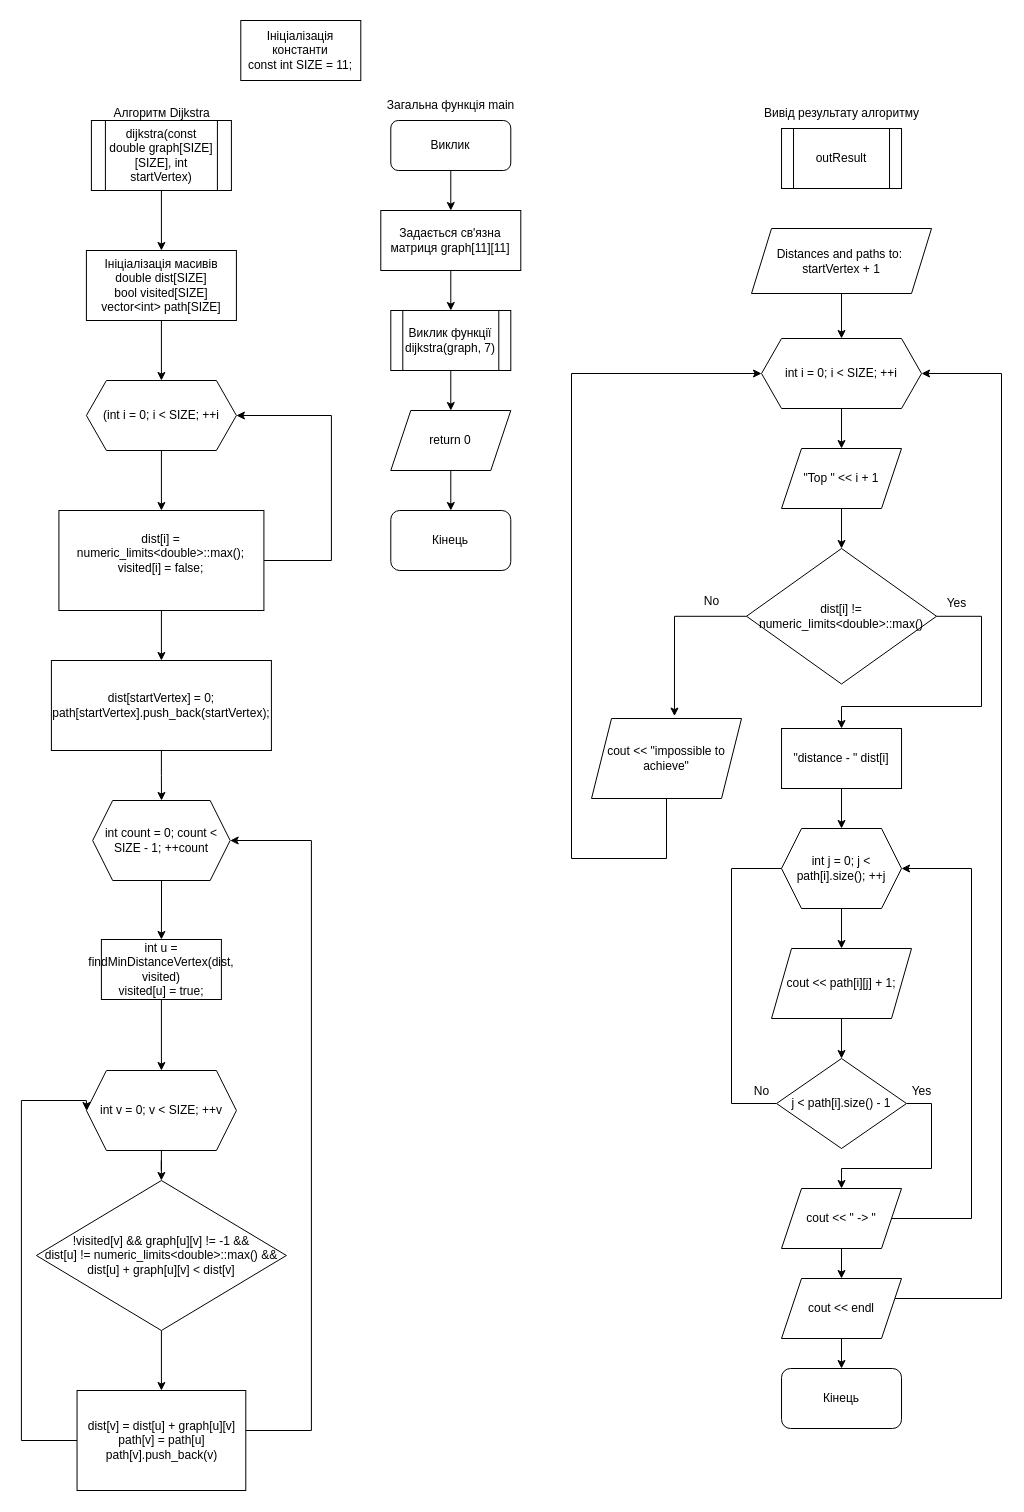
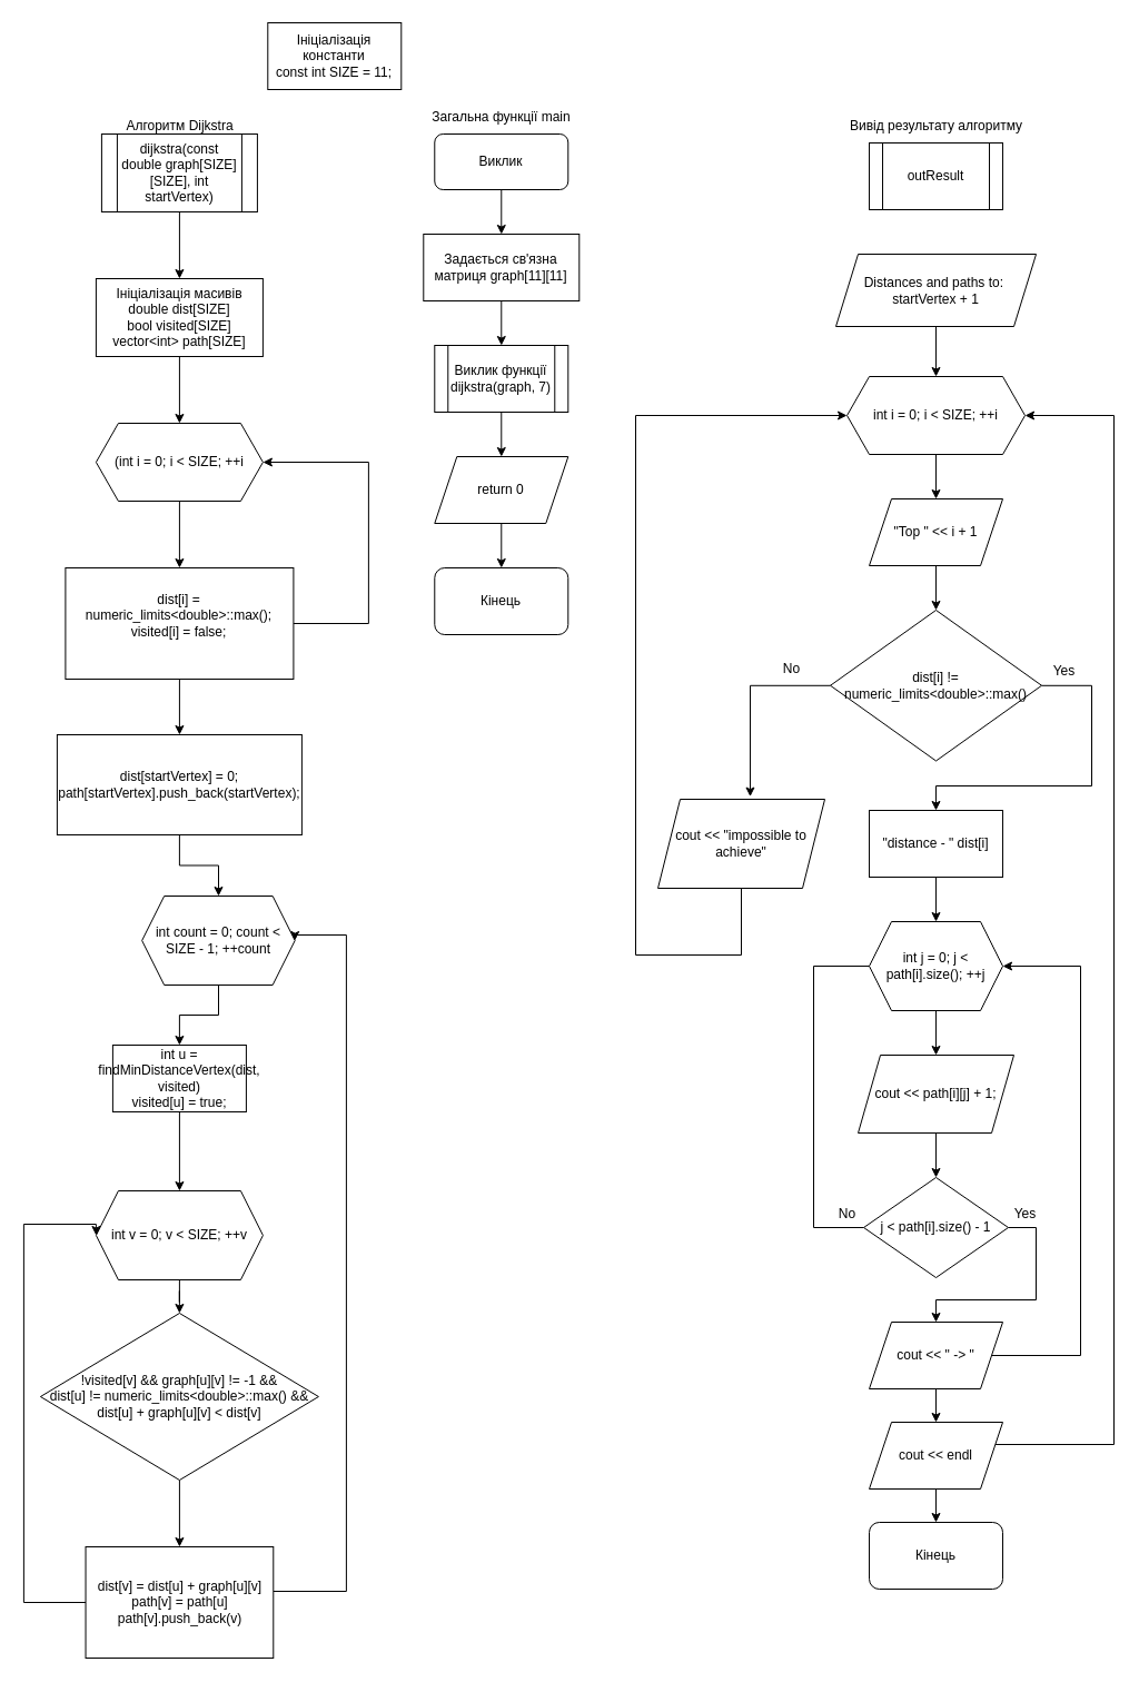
  <mxCell id="0" />
  <mxCell id="1" parent="0" />
  <mxCell id="2" value="" style="edgeStyle=orthogonalEdgeStyle;rounded=0;orthogonalLoop=1;jettySize=auto;html=1;" edge="1" parent="1" source="3" target="5"><mxGeometry relative="1" as="geometry" /></mxCell>
  <mxCell id="3" value="Виклик" style="rounded=1;whiteSpace=wrap;html=1;" vertex="1" parent="1"><mxGeometry x="390.29" y="120" width="120" height="50" as="geometry" /></mxCell>
  <mxCell id="4" value="" style="edgeStyle=orthogonalEdgeStyle;rounded=0;orthogonalLoop=1;jettySize=auto;html=1;" edge="1" parent="1" source="5" target="7"><mxGeometry relative="1" as="geometry" /></mxCell>
  <mxCell id="5" value="Задається св'язна матриця graph[11][11]" style="rounded=0;whiteSpace=wrap;html=1;" vertex="1" parent="1"><mxGeometry x="380.29" y="210" width="140" height="60" as="geometry" /></mxCell>
  <mxCell id="6" value="" style="edgeStyle=orthogonalEdgeStyle;rounded=0;orthogonalLoop=1;jettySize=auto;html=1;" edge="1" parent="1" source="7" target="9"><mxGeometry relative="1" as="geometry" /></mxCell>
  <mxCell id="7" value="Виклик функції&lt;br&gt;dijkstra(graph, 7)" style="shape=process;whiteSpace=wrap;html=1;backgroundOutline=1;" vertex="1" parent="1"><mxGeometry x="390.29" y="310" width="120" height="60" as="geometry" /></mxCell>
  <mxCell id="8" value="" style="edgeStyle=orthogonalEdgeStyle;rounded=0;orthogonalLoop=1;jettySize=auto;html=1;" edge="1" parent="1" source="9" target="10"><mxGeometry relative="1" as="geometry" /></mxCell>
  <mxCell id="9" value="return 0" style="shape=parallelogram;perimeter=parallelogramPerimeter;whiteSpace=wrap;html=1;fixedSize=1;" vertex="1" parent="1"><mxGeometry x="390.29" y="410" width="120" height="60" as="geometry" /></mxCell>
  <mxCell id="10" value="Кінець" style="rounded=1;whiteSpace=wrap;html=1;" vertex="1" parent="1"><mxGeometry x="390.29" y="510" width="120" height="60" as="geometry" /></mxCell>
  <mxCell id="11" value="" style="edgeStyle=orthogonalEdgeStyle;rounded=0;orthogonalLoop=1;jettySize=auto;html=1;" edge="1" parent="1" source="12" target="15"><mxGeometry relative="1" as="geometry" /></mxCell>
  <mxCell id="12" value="dijkstra(const double graph[SIZE][SIZE], int startVertex)" style="shape=process;whiteSpace=wrap;html=1;backgroundOutline=1;" vertex="1" parent="1"><mxGeometry x="90.91" y="120" width="140" height="70" as="geometry" /></mxCell>
  <mxCell id="13" value="Алгоритм Dijkstra" style="text;html=1;align=center;verticalAlign=middle;resizable=0;points=[];autosize=1;strokeColor=none;fillColor=none;" vertex="1" parent="1"><mxGeometry x="100.91" y="98" width="120" height="30" as="geometry" /></mxCell>
  <mxCell id="14" value="" style="edgeStyle=orthogonalEdgeStyle;rounded=0;orthogonalLoop=1;jettySize=auto;html=1;" edge="1" parent="1" source="15" target="18"><mxGeometry relative="1" as="geometry" /></mxCell>
  <mxCell id="15" value="Ініціалізація масивів&lt;br&gt;double dist[SIZE]&lt;br&gt;bool visited[SIZE]&lt;br&gt;vector&amp;lt;int&amp;gt; path[SIZE]" style="rounded=0;whiteSpace=wrap;html=1;" vertex="1" parent="1"><mxGeometry x="85.91" y="250" width="150" height="70" as="geometry" /></mxCell>
  <mxCell id="16" value="Ініціалізація константи&lt;br&gt;const int SIZE = 11;" style="whiteSpace=wrap;html=1;" vertex="1" parent="1"><mxGeometry x="240.29" y="20" width="120" height="60" as="geometry" /></mxCell>
  <mxCell id="17" value="" style="edgeStyle=orthogonalEdgeStyle;rounded=0;orthogonalLoop=1;jettySize=auto;html=1;" edge="1" parent="1" source="18" target="21"><mxGeometry relative="1" as="geometry" /></mxCell>
  <mxCell id="18" value="(int i = 0; i &amp;lt; SIZE; ++i" style="shape=hexagon;perimeter=hexagonPerimeter2;whiteSpace=wrap;html=1;fixedSize=1;" vertex="1" parent="1"><mxGeometry x="85.91" y="380" width="150" height="70" as="geometry" /></mxCell>
  <mxCell id="19" style="edgeStyle=orthogonalEdgeStyle;rounded=0;orthogonalLoop=1;jettySize=auto;html=1;entryX=1;entryY=0.5;entryDx=0;entryDy=0;" edge="1" parent="1" source="21" target="18"><mxGeometry relative="1" as="geometry"><Array as="points"><mxPoint x="330.91" y="560" /><mxPoint x="330.91" y="415" /></Array></mxGeometry></mxCell>
  <mxCell id="20" value="" style="edgeStyle=orthogonalEdgeStyle;rounded=0;orthogonalLoop=1;jettySize=auto;html=1;" edge="1" parent="1" source="21" target="23"><mxGeometry relative="1" as="geometry" /></mxCell>
  <mxCell id="21" value="dist[i] = numeric_limits&amp;lt;double&amp;gt;::max();&lt;br&gt;visited[i] = false;&lt;br&gt;&lt;div&gt;&lt;br&gt;&lt;/div&gt;" style="rounded=0;whiteSpace=wrap;html=1;" vertex="1" parent="1"><mxGeometry x="58.41" y="510" width="205" height="100" as="geometry" /></mxCell>
  <mxCell id="22" value="" style="edgeStyle=orthogonalEdgeStyle;rounded=0;orthogonalLoop=1;jettySize=auto;html=1;" edge="1" parent="1" source="23" target="25"><mxGeometry relative="1" as="geometry" /></mxCell>
  <mxCell id="23" value="dist[startVertex] = 0;&lt;br&gt;path[startVertex].push_back(startVertex);" style="rounded=0;whiteSpace=wrap;html=1;" vertex="1" parent="1"><mxGeometry x="50.91" y="660" width="220" height="90" as="geometry" /></mxCell>
  <mxCell id="24" value="" style="edgeStyle=orthogonalEdgeStyle;rounded=0;orthogonalLoop=1;jettySize=auto;html=1;" edge="1" parent="1" source="25" target="27"><mxGeometry relative="1" as="geometry" /></mxCell>
- <mxCell id="25" value="int count = 0; count &amp;lt; SIZE - 1; ++count" style="shape=hexagon;perimeter=hexagonPerimeter2;whiteSpace=wrap;html=1;fixedSize=1;" vertex="1" parent="1"><mxGeometry x="92.16" y="800" width="137.5" height="80" as="geometry" /></mxCell>
+ <mxCell id="25" value="int count = 0; count &amp;lt; SIZE - 1; ++count" style="shape=hexagon;perimeter=hexagonPerimeter2;whiteSpace=wrap;html=1;fixedSize=1;" vertex="1" parent="1"><mxGeometry x="127.16" y="805" width="137.5" height="80" as="geometry" /></mxCell>
  <mxCell id="26" value="" style="edgeStyle=orthogonalEdgeStyle;rounded=0;orthogonalLoop=1;jettySize=auto;html=1;" edge="1" parent="1" source="27" target="29"><mxGeometry relative="1" as="geometry" /></mxCell>
  <mxCell id="27" value="int u = findMinDistanceVertex(dist, visited)&lt;br&gt;visited[u] = true;" style="rounded=0;whiteSpace=wrap;html=1;" vertex="1" parent="1"><mxGeometry x="100.91" y="939" width="120" height="60" as="geometry" /></mxCell>
  <mxCell id="28" value="" style="edgeStyle=orthogonalEdgeStyle;rounded=0;orthogonalLoop=1;jettySize=auto;html=1;" edge="1" parent="1" source="29" target="31"><mxGeometry relative="1" as="geometry" /></mxCell>
  <mxCell id="29" value="int v = 0; v &amp;lt; SIZE; ++v" style="shape=hexagon;perimeter=hexagonPerimeter2;whiteSpace=wrap;html=1;fixedSize=1;" vertex="1" parent="1"><mxGeometry x="85.91" y="1070" width="150" height="80" as="geometry" /></mxCell>
  <mxCell id="30" value="" style="edgeStyle=orthogonalEdgeStyle;rounded=0;orthogonalLoop=1;jettySize=auto;html=1;" edge="1" parent="1" source="31" target="34"><mxGeometry relative="1" as="geometry" /></mxCell>
  <mxCell id="31" value="!visited[v] &amp;amp;&amp;amp; graph[u][v] != -1 &amp;amp;&amp;amp;&lt;br&gt;dist[u] != numeric_limits&amp;lt;double&amp;gt;::max() &amp;amp;&amp;amp; dist[u] + graph[u][v] &amp;lt; dist[v]" style="rhombus;whiteSpace=wrap;html=1;" vertex="1" parent="1"><mxGeometry x="35.91" y="1180" width="250" height="150" as="geometry" /></mxCell>
  <mxCell id="32" style="edgeStyle=orthogonalEdgeStyle;rounded=0;orthogonalLoop=1;jettySize=auto;html=1;entryX=0;entryY=0.5;entryDx=0;entryDy=0;" edge="1" parent="1" source="34" target="29"><mxGeometry relative="1" as="geometry"><Array as="points"><mxPoint x="20.91" y="1440" /><mxPoint x="20.91" y="1100" /></Array></mxGeometry></mxCell>
  <mxCell id="33" style="edgeStyle=orthogonalEdgeStyle;rounded=0;orthogonalLoop=1;jettySize=auto;html=1;entryX=1;entryY=0.5;entryDx=0;entryDy=0;" edge="1" parent="1" source="34" target="25"><mxGeometry relative="1" as="geometry"><Array as="points"><mxPoint x="310.91" y="1430" /><mxPoint x="310.91" y="840" /></Array></mxGeometry></mxCell>
  <mxCell id="34" value="dist[v] = dist[u] + graph[u][v]&lt;br&gt;path[v] = path[u]&lt;br&gt;path[v].push_back(v)" style="rounded=0;whiteSpace=wrap;html=1;" vertex="1" parent="1"><mxGeometry x="76.54" y="1390" width="168.75" height="100" as="geometry" /></mxCell>
  <mxCell id="35" value="outResult" style="shape=process;whiteSpace=wrap;html=1;backgroundOutline=1;" vertex="1" parent="1"><mxGeometry x="781.03" y="128" width="120" height="60" as="geometry" /></mxCell>
  <mxCell id="36" value="" style="edgeStyle=orthogonalEdgeStyle;rounded=0;orthogonalLoop=1;jettySize=auto;html=1;" edge="1" parent="1" source="37" target="39"><mxGeometry relative="1" as="geometry" /></mxCell>
  <mxCell id="37" value="Distances and paths to:&amp;nbsp;&lt;br&gt;startVertex + 1" style="shape=parallelogram;perimeter=parallelogramPerimeter;whiteSpace=wrap;html=1;fixedSize=1;" vertex="1" parent="1"><mxGeometry x="751.03" y="228" width="180" height="65" as="geometry" /></mxCell>
  <mxCell id="38" value="" style="edgeStyle=orthogonalEdgeStyle;rounded=0;orthogonalLoop=1;jettySize=auto;html=1;" edge="1" parent="1" source="39" target="41"><mxGeometry relative="1" as="geometry" /></mxCell>
  <mxCell id="39" value="int i = 0; i &amp;lt; SIZE; ++i" style="shape=hexagon;perimeter=hexagonPerimeter2;whiteSpace=wrap;html=1;fixedSize=1;" vertex="1" parent="1"><mxGeometry x="761.03" y="338" width="160" height="70" as="geometry" /></mxCell>
  <mxCell id="40" value="" style="edgeStyle=orthogonalEdgeStyle;rounded=0;orthogonalLoop=1;jettySize=auto;html=1;" edge="1" parent="1" source="41" target="43"><mxGeometry relative="1" as="geometry" /></mxCell>
  <mxCell id="41" value="&quot;Top &quot; &amp;lt;&amp;lt; i + 1" style="shape=parallelogram;perimeter=parallelogramPerimeter;whiteSpace=wrap;html=1;fixedSize=1;" vertex="1" parent="1"><mxGeometry x="781.03" y="448" width="120" height="60" as="geometry" /></mxCell>
  <mxCell id="42" value="" style="edgeStyle=orthogonalEdgeStyle;rounded=0;orthogonalLoop=1;jettySize=auto;html=1;" edge="1" parent="1" source="43" target="45"><mxGeometry relative="1" as="geometry"><Array as="points"><mxPoint x="981.03" y="616" /><mxPoint x="981.03" y="706" /><mxPoint x="841.03" y="706" /></Array></mxGeometry></mxCell>
  <mxCell id="43" value="dist[i] != numeric_limits&amp;lt;double&amp;gt;::max()" style="rhombus;whiteSpace=wrap;html=1;" vertex="1" parent="1"><mxGeometry x="746.03" y="548" width="190" height="135.5" as="geometry" /></mxCell>
  <mxCell id="44" value="" style="edgeStyle=orthogonalEdgeStyle;rounded=0;orthogonalLoop=1;jettySize=auto;html=1;" edge="1" parent="1" source="45" target="47"><mxGeometry relative="1" as="geometry" /></mxCell>
  <mxCell id="45" value="&quot;distance - &quot;&amp;nbsp;dist[i]" style="rounded=0;whiteSpace=wrap;html=1;" vertex="1" parent="1"><mxGeometry x="781.03" y="728" width="120" height="60" as="geometry" /></mxCell>
  <mxCell id="46" value="" style="edgeStyle=orthogonalEdgeStyle;rounded=0;orthogonalLoop=1;jettySize=auto;html=1;" edge="1" parent="1" source="47" target="49"><mxGeometry relative="1" as="geometry" /></mxCell>
  <mxCell id="47" value="int j = 0; j &amp;lt; path[i].size(); ++j" style="shape=hexagon;perimeter=hexagonPerimeter2;whiteSpace=wrap;html=1;fixedSize=1;" vertex="1" parent="1"><mxGeometry x="781.03" y="828" width="120" height="80" as="geometry" /></mxCell>
  <mxCell id="48" value="" style="edgeStyle=orthogonalEdgeStyle;rounded=0;orthogonalLoop=1;jettySize=auto;html=1;" edge="1" parent="1" source="49" target="52"><mxGeometry relative="1" as="geometry" /></mxCell>
  <mxCell id="49" value="cout &amp;lt;&amp;lt; path[i][j] + 1;" style="shape=parallelogram;perimeter=parallelogramPerimeter;whiteSpace=wrap;html=1;fixedSize=1;" vertex="1" parent="1"><mxGeometry x="771.03" y="948" width="140" height="70" as="geometry" /></mxCell>
  <mxCell id="50" style="edgeStyle=orthogonalEdgeStyle;rounded=0;orthogonalLoop=1;jettySize=auto;html=1;entryX=0.5;entryY=0;entryDx=0;entryDy=0;" edge="1" parent="1" source="52" target="55"><mxGeometry relative="1" as="geometry"><Array as="points"><mxPoint x="931.03" y="1103" /><mxPoint x="931.03" y="1168" /><mxPoint x="841.03" y="1168" /></Array></mxGeometry></mxCell>
  <mxCell id="51" style="edgeStyle=orthogonalEdgeStyle;rounded=0;orthogonalLoop=1;jettySize=auto;html=1;exitX=0;exitY=0.5;exitDx=0;exitDy=0;entryX=0;entryY=0.5;entryDx=0;entryDy=0;endArrow=none;" edge="1" parent="1" source="52" target="47"><mxGeometry relative="1" as="geometry"><Array as="points"><mxPoint x="731.03" y="1103" /><mxPoint x="731.03" y="868" /></Array></mxGeometry></mxCell>
  <mxCell id="52" value="j &amp;lt; path[i].size() - 1" style="rhombus;whiteSpace=wrap;html=1;" vertex="1" parent="1"><mxGeometry x="776.03" y="1058" width="130" height="90" as="geometry" /></mxCell>
  <mxCell id="53" style="edgeStyle=orthogonalEdgeStyle;rounded=0;orthogonalLoop=1;jettySize=auto;html=1;entryX=1;entryY=0.5;entryDx=0;entryDy=0;" edge="1" parent="1" source="55" target="47"><mxGeometry relative="1" as="geometry"><Array as="points"><mxPoint x="971.03" y="1218" /><mxPoint x="971.03" y="868" /></Array></mxGeometry></mxCell>
  <mxCell id="54" value="" style="edgeStyle=orthogonalEdgeStyle;rounded=0;orthogonalLoop=1;jettySize=auto;html=1;" edge="1" parent="1" source="55" target="65"><mxGeometry relative="1" as="geometry" /></mxCell>
  <mxCell id="55" value="cout &amp;lt;&amp;lt; &quot; -&amp;gt; &quot;" style="shape=parallelogram;perimeter=parallelogramPerimeter;whiteSpace=wrap;html=1;fixedSize=1;" vertex="1" parent="1"><mxGeometry x="781.03" y="1188" width="120" height="60" as="geometry" /></mxCell>
  <mxCell id="56" style="edgeStyle=orthogonalEdgeStyle;rounded=0;orthogonalLoop=1;jettySize=auto;html=1;entryX=0;entryY=0.5;entryDx=0;entryDy=0;" edge="1" parent="1" source="57" target="39"><mxGeometry relative="1" as="geometry"><Array as="points"><mxPoint x="666.03" y="858" /><mxPoint x="571.03" y="858" /><mxPoint x="571.03" y="373" /></Array></mxGeometry></mxCell>
  <mxCell id="57" value="cout &amp;lt;&amp;lt; &quot;impossible to achieve&quot;" style="shape=parallelogram;perimeter=parallelogramPerimeter;whiteSpace=wrap;html=1;fixedSize=1;" vertex="1" parent="1"><mxGeometry x="591.03" y="718" width="150" height="80" as="geometry" /></mxCell>
  <mxCell id="58" style="edgeStyle=orthogonalEdgeStyle;rounded=0;orthogonalLoop=1;jettySize=auto;html=1;entryX=0.553;entryY=-0.03;entryDx=0;entryDy=0;entryPerimeter=0;" edge="1" parent="1" source="43" target="57"><mxGeometry relative="1" as="geometry" /></mxCell>
  <mxCell id="59" value="Yes" style="text;html=1;align=center;verticalAlign=middle;resizable=0;points=[];autosize=1;strokeColor=none;fillColor=none;" vertex="1" parent="1"><mxGeometry x="936.03" y="588" width="40" height="30" as="geometry" /></mxCell>
  <mxCell id="60" value="No" style="text;html=1;align=center;verticalAlign=middle;resizable=0;points=[];autosize=1;strokeColor=none;fillColor=none;" vertex="1" parent="1"><mxGeometry x="691.03" y="586" width="40" height="30" as="geometry" /></mxCell>
  <mxCell id="61" value="Yes" style="text;html=1;align=center;verticalAlign=middle;resizable=0;points=[];autosize=1;strokeColor=none;fillColor=none;" vertex="1" parent="1"><mxGeometry x="901.03" y="1076" width="40" height="30" as="geometry" /></mxCell>
  <mxCell id="62" value="No" style="text;html=1;align=center;verticalAlign=middle;resizable=0;points=[];autosize=1;strokeColor=none;fillColor=none;" vertex="1" parent="1"><mxGeometry x="741.03" y="1076" width="40" height="30" as="geometry" /></mxCell>
  <mxCell id="63" style="edgeStyle=orthogonalEdgeStyle;rounded=0;orthogonalLoop=1;jettySize=auto;html=1;entryX=1;entryY=0.5;entryDx=0;entryDy=0;" edge="1" parent="1" source="65" target="39"><mxGeometry relative="1" as="geometry"><Array as="points"><mxPoint x="1001.03" y="1298" /><mxPoint x="1001.03" y="373" /></Array></mxGeometry></mxCell>
  <mxCell id="64" value="" style="edgeStyle=orthogonalEdgeStyle;rounded=0;orthogonalLoop=1;jettySize=auto;html=1;" edge="1" parent="1" source="65" target="66"><mxGeometry relative="1" as="geometry" /></mxCell>
  <mxCell id="65" value="cout &amp;lt;&amp;lt; endl" style="shape=parallelogram;perimeter=parallelogramPerimeter;whiteSpace=wrap;html=1;fixedSize=1;" vertex="1" parent="1"><mxGeometry x="781.03" y="1278" width="120" height="60" as="geometry" /></mxCell>
  <mxCell id="66" value="Кінець" style="rounded=1;whiteSpace=wrap;html=1;" vertex="1" parent="1"><mxGeometry x="781.03" y="1368" width="120" height="60" as="geometry" /></mxCell>
  <mxCell id="67" value="Вивід результату алгоритму" style="text;html=1;align=center;verticalAlign=middle;resizable=0;points=[];autosize=1;strokeColor=none;fillColor=none;" vertex="1" parent="1"><mxGeometry x="751.03" y="98" width="180" height="30" as="geometry" /></mxCell>
- <mxCell id="68" value="Загальна функція main" style="text;html=1;align=center;verticalAlign=middle;resizable=0;points=[];autosize=1;strokeColor=none;fillColor=none;" vertex="1" parent="1"><mxGeometry x="375.29" y="90" width="150" height="30" as="geometry" /></mxCell>
+ <mxCell id="68" value="Загальна функції main" style="text;html=1;align=center;verticalAlign=middle;resizable=0;points=[];autosize=1;strokeColor=none;fillColor=none;" vertex="1" parent="1"><mxGeometry x="375.29" y="90" width="150" height="30" as="geometry" /></mxCell>
